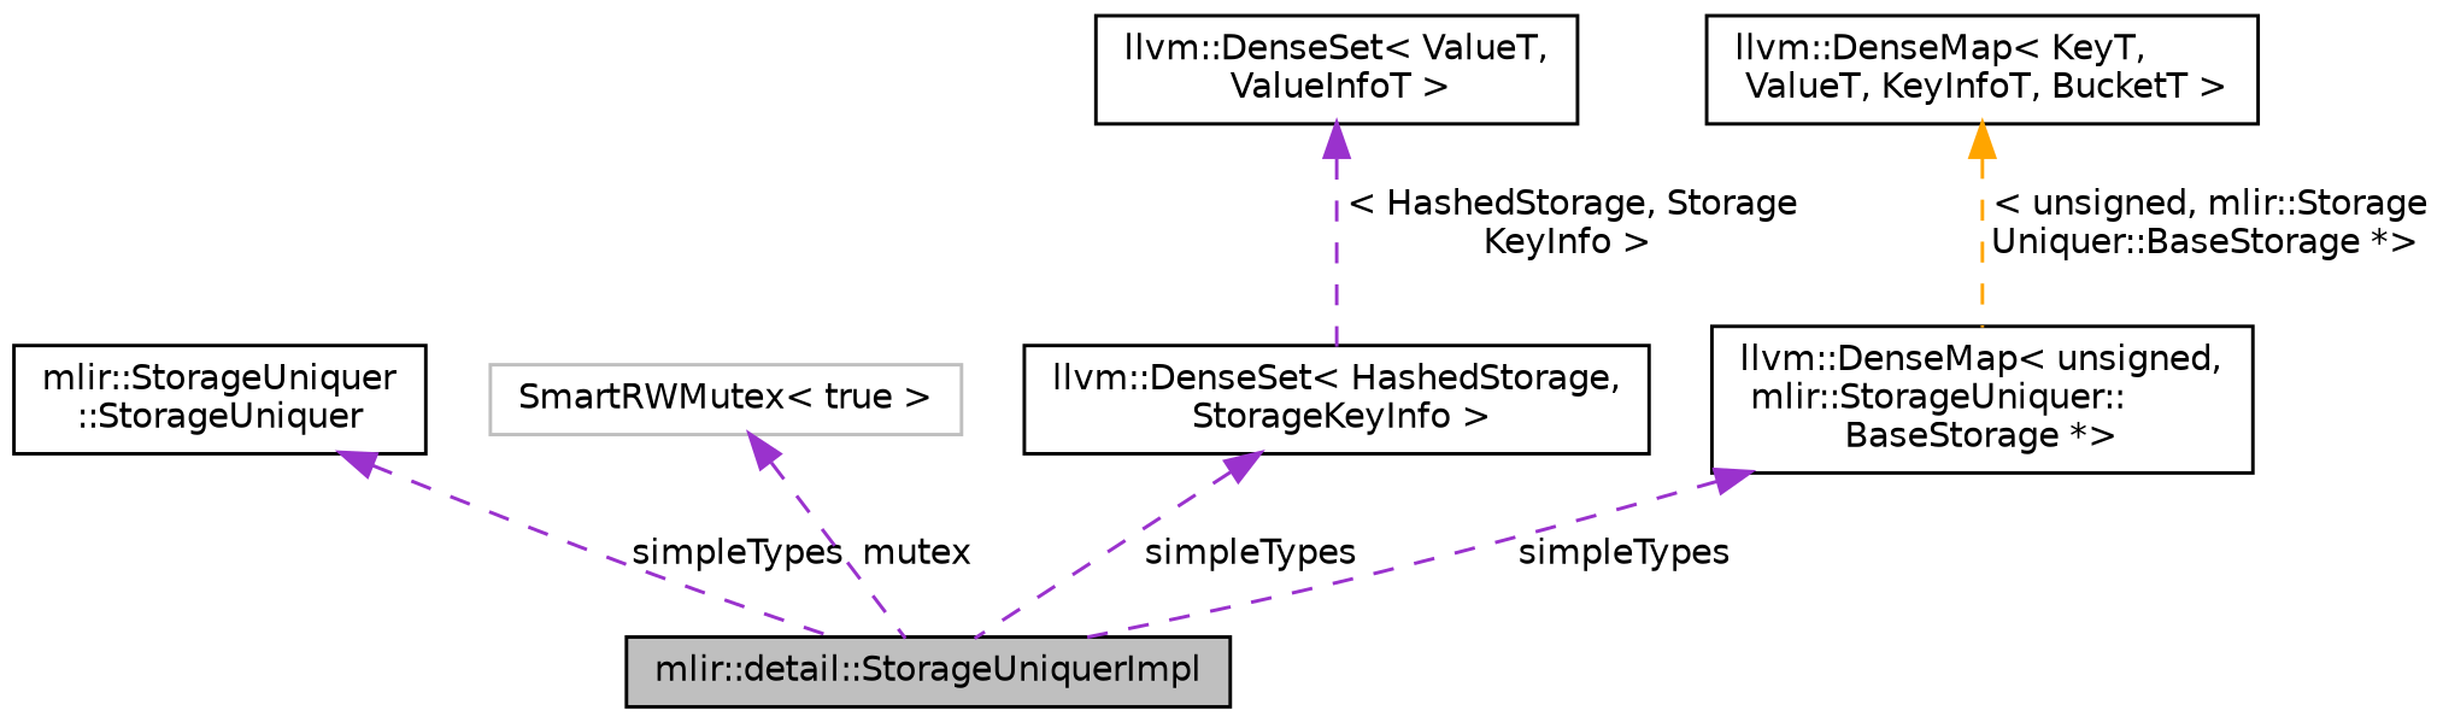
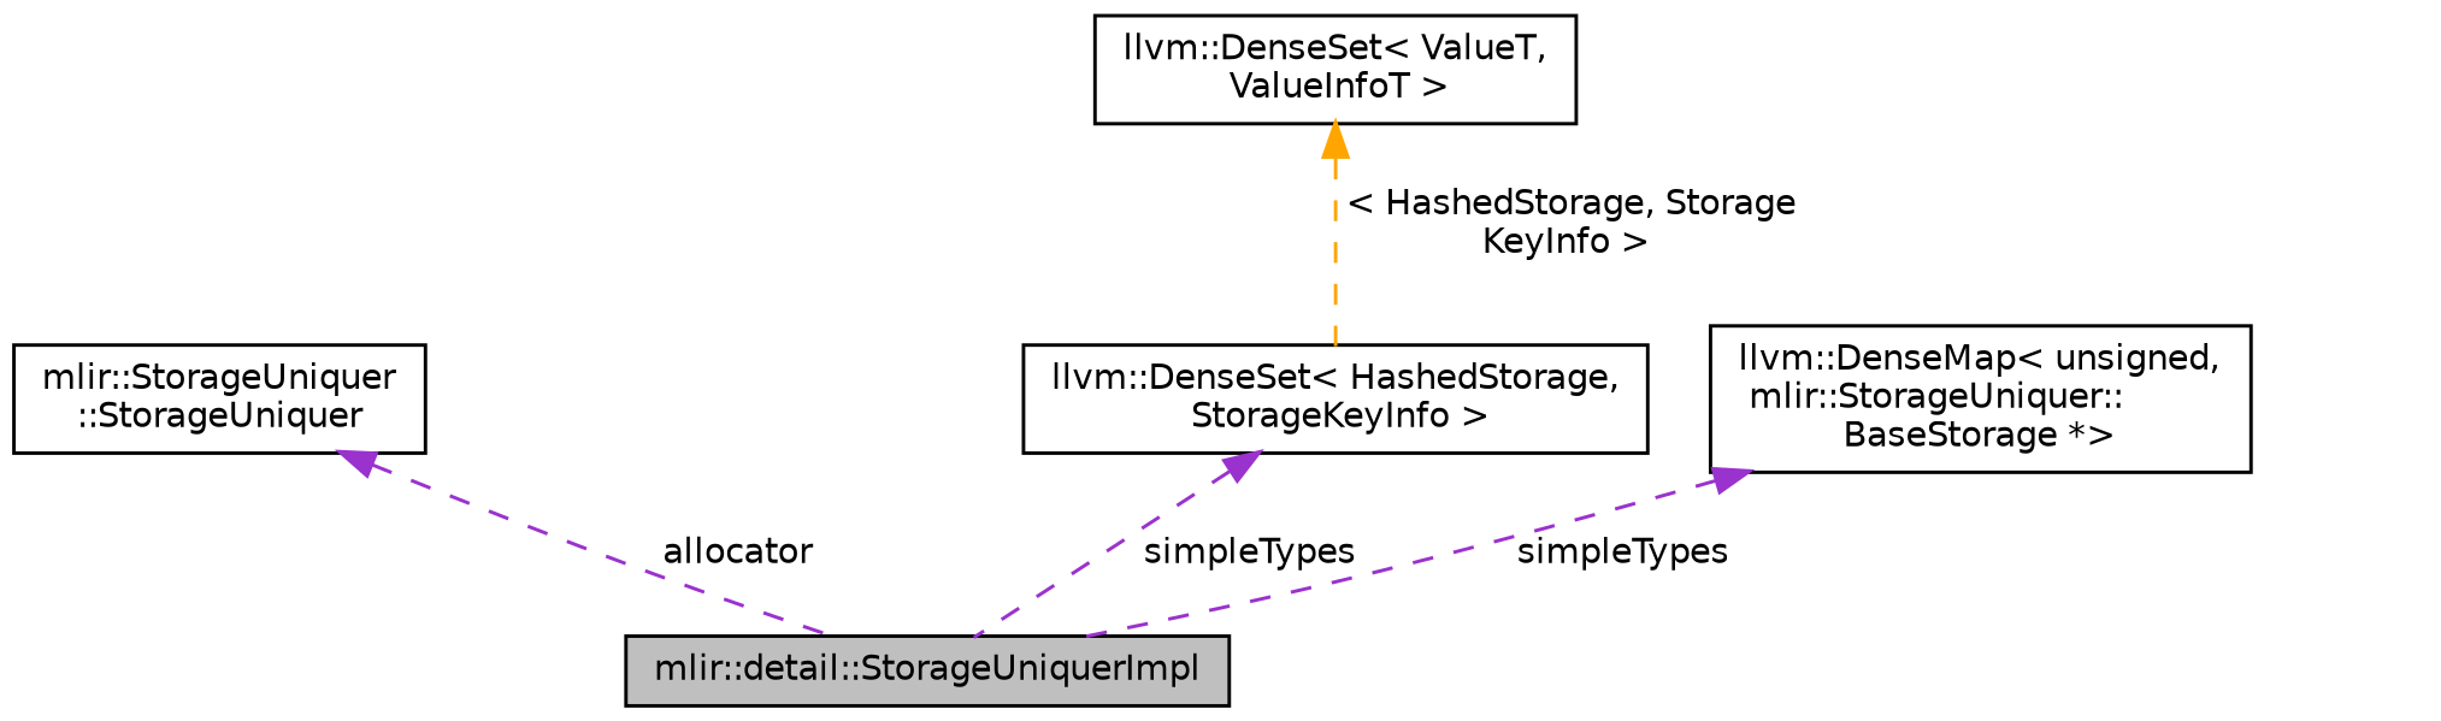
  digraph {
    rankdir=TB
    node [color=black fontname=Helvetica fontsize=10 shape=record]
    edge [color=darkorchid3 dir=back fontname=Helvetica fontsize=10 labelfontname=Helvetica labelfontsize=10 style=dashed]
    n1 [fillcolor=grey75 fontcolor=black height=0.2 label="mlir::detail::StorageUniquerImpl" style=filled width=0.4]
    n2 [height=0.2 label="mlir::StorageUniquer\l::StorageUniquer" width=0.4]
-   n3 [color=grey75 height=0.2 label="SmartRWMutex\< true \>" width=0.4]
    n4 [height=0.2 label="llvm::DenseSet\< HashedStorage,\l StorageKeyInfo \>" width=0.4]
    n5 [height=0.2 label="llvm::DenseSet\< ValueT,\l ValueInfoT \>" width=0.4]
    n6 [height=0.2 label="llvm::DenseMap\< unsigned,\l mlir::StorageUniquer::\lBaseStorage *\>" width=0.4]
-   n7 [height=0.2 label="llvm::DenseMap\< KeyT,\l ValueT, KeyInfoT, BucketT \>" width=0.4]
-   n2 -> n1 [label=" simpleTypes"]
-   n3 -> n1 [label=" mutex"]
+   n2 -> n1 [label=" allocator"]
    n4 -> n1 [label=" simpleTypes"]
-   n5 -> n4 [label=" \< HashedStorage, Storage\lKeyInfo \>"]
+   n5 -> n4 [color=orange label=" \< HashedStorage, Storage\lKeyInfo \>"]
    n6 -> n1 [label=" simpleTypes"]
-   n7 -> n6 [color=orange label=" \< unsigned, mlir::Storage\lUniquer::BaseStorage *\>"]
  }
